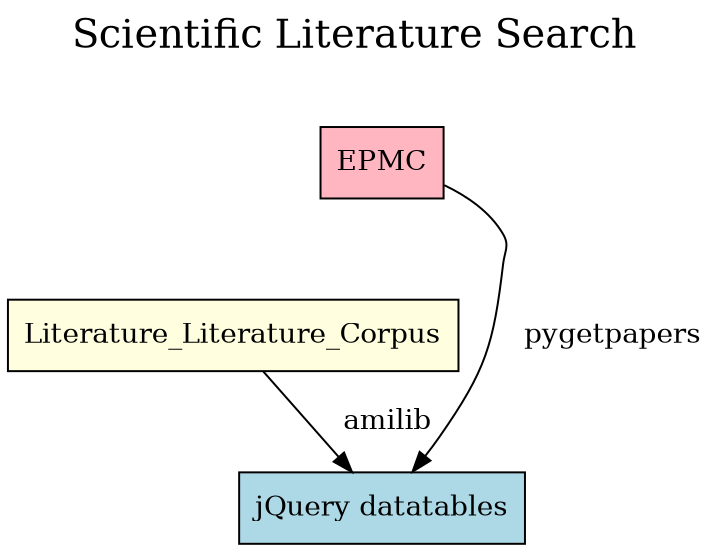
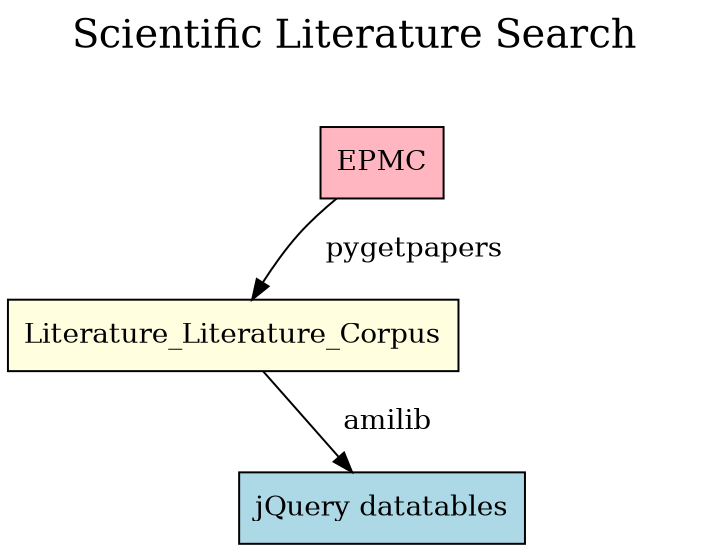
  digraph {
    fontsize=20
    label="Scientific Literature Search"
    labelloc=t
    node [shape=box style=filled]
    edge [color=black]
    n1 [fillcolor=lightpink label=EPMC]
    n2 [fillcolor=lightyellow label=Literature_Literature_Corpus]
    n3 [fillcolor=lightblue label="jQuery datatables"]
-   n1 -> n3 [label="   pygetpapers"]
+   n1 -> n2 [label="   pygetpapers"]
    n2 -> n3 [label="   amilib"]
  }
